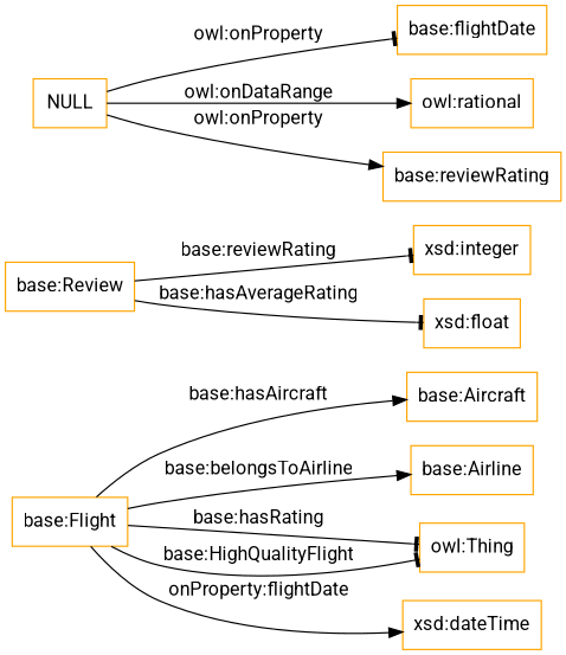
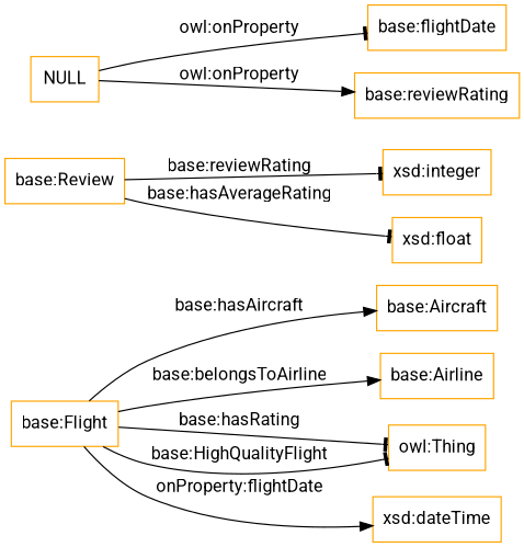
  digraph {
    fontname=Roboto
    rankdir=LR
    node [color=orange fontname=Roboto shape=rectangle]
    edge [arrowhead=normal fontname=Roboto]
    "base:Flight"
    "base:Aircraft"
    "base:Airline"
    "owl:Thing"
    "xsd:dateTime"
    "base:Review"
    "xsd:integer"
    "xsd:float"
    NULL
    "base:flightDate"
-   "owl:rational"
    "base:reviewRating"
    "base:Flight" -> "base:Aircraft" [label="base:hasAircraft"]
    "base:Flight" -> "base:Airline" [label="base:belongsToAirline"]
    "base:Flight" -> "owl:Thing" [arrowhead=tee label="base:hasRating"]
    "base:Flight" -> "owl:Thing" [arrowhead=tee label="base:HighQualityFlight"]
    "base:Flight" -> "xsd:dateTime" [label="onProperty:flightDate"]
    "base:Review" -> "xsd:integer" [arrowhead=tee label="base:reviewRating"]
    "base:Review" -> "xsd:float" [arrowhead=tee label="base:hasAverageRating"]
    NULL -> "base:flightDate" [arrowhead=tee label="owl:onProperty"]
-   NULL -> "owl:rational" [label="owl:onDataRange"]
    NULL -> "base:reviewRating" [label="owl:onProperty"]
  }
